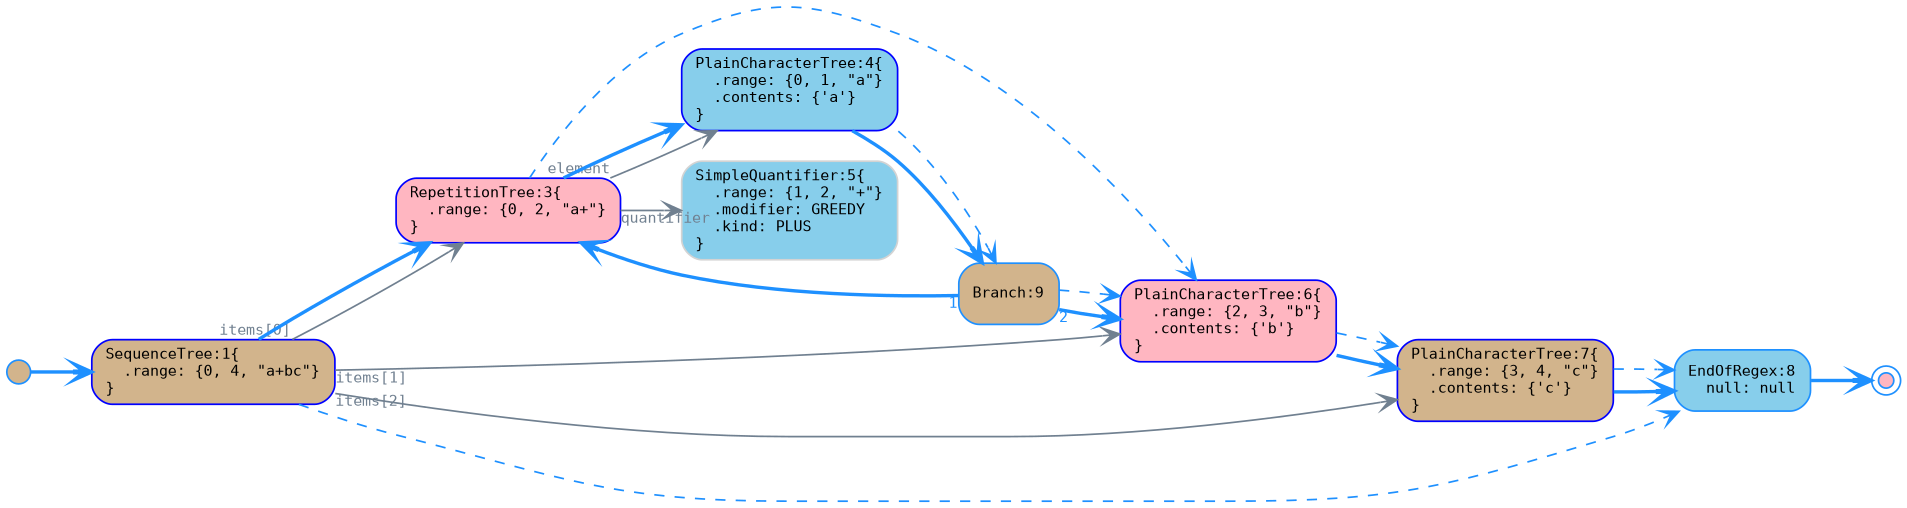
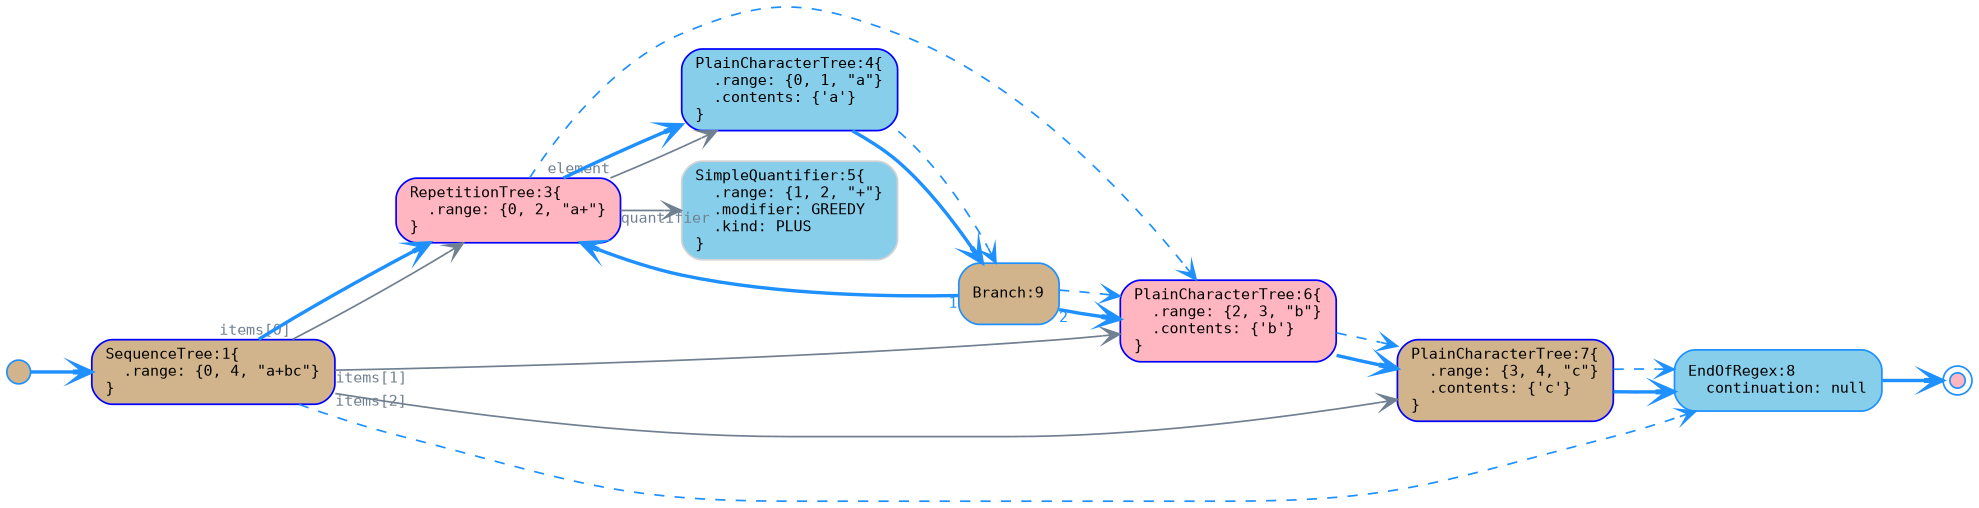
  digraph {
    fontname=Monospace
    fontsize=11
    rankdir=LR
    node [color=Blue fillcolor=tan fixedsize=false fontname=Monospace fontsize=9 shape=box style="rounded,filled"]
    edge [arrowhead=vee arrowtail=none color=DodgerBlue dir=both fontcolor=DodgerBlue fontname=Monospace fontsize=9 style=bold]
    n1 [label="SequenceTree:1\{\l  .range: \{0, 4, \"a+bc\"\}\l\}\l" width=0.75]
    n2 [fillcolor=lightpink label="RepetitionTree:3\{\l  .range: \{0, 2, \"a+\"\}\l\}\l" width=0.75]
    n3 [fillcolor=lightpink label="PlainCharacterTree:6\{\l  .range: \{2, 3, \"b\"\}\l  .contents: \{'b'\}\l\}\l" width=0.75]
    n4 [label="PlainCharacterTree:7\{\l  .range: \{3, 4, \"c\"\}\l  .contents: \{'c'\}\l\}\l" width=0.75]
-   n5 [color=DodgerBlue fillcolor=skyblue label="EndOfRegex:8\l  null: null\l" width=0.75]
+   n5 [color=DodgerBlue fillcolor=skyblue label="EndOfRegex:8\l  continuation: null\l" width=0.75]
    n6 [fillcolor=skyblue label="PlainCharacterTree:4\{\l  .range: \{0, 1, \"a\"\}\l  .contents: \{'a'\}\l\}\l" width=0.75]
    n7 [color=LightGray fillcolor=skyblue label="SimpleQuantifier:5\{\l  .range: \{1, 2, \"+\"\}\l  .modifier: GREEDY\l  .kind: PLUS\l\}\l" width=0.75]
    n8 [color=DodgerBlue label="Branch:9\l" width=0.75]
    n9 [color=DodgerBlue fillcolor=lightpink fixedsize=true label="\l" shape=doublecircle width=0.12]
    n10 [color=DodgerBlue fixedsize=true label="\l" shape=circle width=0.20]
    n1 -> n2 [color=SlateGray fontcolor=SlateGray style=solid taillabel="items[0]"]
    n1 -> n2
    n1 -> n3 [color=SlateGray fontcolor=SlateGray style=solid taillabel="items[1]"]
    n1 -> n4 [color=SlateGray fontcolor=SlateGray style=solid taillabel="items[2]"]
    n1 -> n5 [style=dashed]
    n2 -> n3 [style=dashed]
    n2 -> n6 [color=SlateGray fontcolor=SlateGray style=solid taillabel=element]
    n2 -> n6
    n2 -> n7 [color=SlateGray fontcolor=SlateGray style=solid taillabel=quantifier]
    n3 -> n4
    n3 -> n4 [style=dashed]
    n4 -> n5
    n4 -> n5 [style=dashed]
    n5 -> n9
    n6 -> n8
    n6 -> n8 [style=dashed]
    n8 -> n2 [taillabel=1]
    n8 -> n3 [taillabel=2]
    n8 -> n3 [style=dashed]
    n10 -> n1
  }
